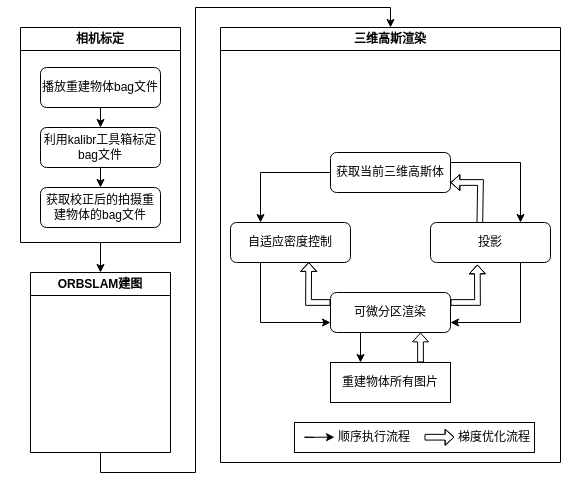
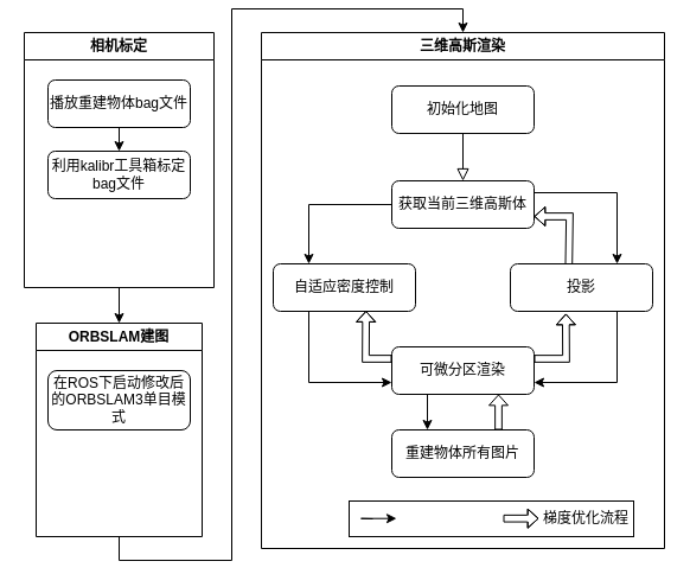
  <mxCell id="0" />
  <mxCell id="1" parent="0" />
  <mxCell id="2" style="edgeStyle=orthogonalEdgeStyle;rounded=0;orthogonalLoop=1;jettySize=auto;html=1;exitX=0.5;exitY=1;exitDx=0;exitDy=0;entryX=0.5;entryY=0;entryDx=0;entryDy=0;" parent="1" source="3" target="10" edge="1"><mxGeometry relative="1" as="geometry" /></mxCell>
  <mxCell id="3" value="相机标定" style="swimlane;whiteSpace=wrap;html=1;" parent="1" vertex="1"><mxGeometry x="20" y="20" width="160" height="215" as="geometry" /></mxCell>
- <mxCell id="4" value="获取校正后的拍摄重建物体的bag文件" style="rounded=1;whiteSpace=wrap;html=1;fontSize=12;glass=0;strokeWidth=1;shadow=0;" parent="3" vertex="1"><mxGeometry x="20" y="160" width="120" height="40" as="geometry" /></mxCell>
  <mxCell id="5" value="利用kalibr工具箱标定bag文件" style="rounded=1;whiteSpace=wrap;html=1;fontSize=12;glass=0;strokeWidth=1;shadow=0;" parent="3" vertex="1"><mxGeometry x="20" y="100" width="120" height="40" as="geometry" /></mxCell>
- <mxCell id="6" style="edgeStyle=orthogonalEdgeStyle;rounded=0;orthogonalLoop=1;jettySize=auto;html=1;exitX=0.5;exitY=1;exitDx=0;exitDy=0;entryX=0.5;entryY=0;entryDx=0;entryDy=0;" parent="3" source="5" target="4" edge="1"><mxGeometry relative="1" as="geometry" /></mxCell>
  <mxCell id="7" value="播放重建物体bag文件" style="rounded=1;whiteSpace=wrap;html=1;fontSize=12;glass=0;strokeWidth=1;shadow=0;" parent="3" vertex="1"><mxGeometry x="20" y="40" width="120" height="40" as="geometry" /></mxCell>
  <mxCell id="8" style="edgeStyle=orthogonalEdgeStyle;rounded=0;orthogonalLoop=1;jettySize=auto;html=1;exitX=0.5;exitY=1;exitDx=0;exitDy=0;entryX=0.5;entryY=0;entryDx=0;entryDy=0;" parent="3" source="7" target="5" edge="1"><mxGeometry relative="1" as="geometry" /></mxCell>
  <mxCell id="9" style="edgeStyle=orthogonalEdgeStyle;rounded=0;orthogonalLoop=1;jettySize=auto;html=1;exitX=0.5;exitY=1;exitDx=0;exitDy=0;entryX=0.5;entryY=0;entryDx=0;entryDy=0;" edge="1" parent="1" source="10" target="26"><mxGeometry relative="1" as="geometry" /></mxCell>
  <mxCell id="10" value="ORBSLAM建图" style="swimlane;whiteSpace=wrap;html=1;" parent="1" vertex="1"><mxGeometry x="30" y="265" width="140" height="180" as="geometry" /></mxCell>
+ <mxCell id="11" value="在ROS下启动修改后的ORBSLAM3单目模式" style="rounded=1;whiteSpace=wrap;html=1;fontSize=12;glass=0;strokeWidth=1;shadow=0;" parent="10" vertex="1"><mxGeometry x="10" y="40" width="120" height="50" as="geometry" /></mxCell>
+ <mxCell id="12" value="初始化地图" style="rounded=1;whiteSpace=wrap;html=1;fontSize=12;glass=0;strokeWidth=1;shadow=0;" vertex="1" parent="1"><mxGeometry x="330" y="65" width="120" height="40" as="geometry" /></mxCell>
  <mxCell id="13" style="edgeStyle=orthogonalEdgeStyle;rounded=0;orthogonalLoop=1;jettySize=auto;html=1;exitX=1;exitY=0.25;exitDx=0;exitDy=0;entryX=0.75;entryY=0;entryDx=0;entryDy=0;" edge="1" parent="1" source="15" target="27"><mxGeometry relative="1" as="geometry" /></mxCell>
  <mxCell id="14" style="edgeStyle=orthogonalEdgeStyle;rounded=0;orthogonalLoop=1;jettySize=auto;html=1;exitX=0;exitY=0.5;exitDx=0;exitDy=0;entryX=0.25;entryY=0;entryDx=0;entryDy=0;" edge="1" parent="1" source="15" target="28"><mxGeometry relative="1" as="geometry" /></mxCell>
  <mxCell id="15" value="获取当前三维高斯体" style="rounded=1;whiteSpace=wrap;html=1;fontSize=12;glass=0;strokeWidth=1;shadow=0;" vertex="1" parent="1"><mxGeometry x="330" y="145" width="120" height="40" as="geometry" /></mxCell>
+ <mxCell id="16" value="" style="rounded=0;html=1;jettySize=auto;orthogonalLoop=1;fontSize=11;endArrow=block;endFill=0;endSize=8;strokeWidth=1;shadow=0;labelBackgroundColor=none;edgeStyle=orthogonalEdgeStyle;entryX=0.5;entryY=0;entryDx=0;entryDy=0;exitX=0.5;exitY=1;exitDx=0;exitDy=0;" edge="1" parent="1" source="12" target="15"><mxGeometry relative="1" as="geometry"><mxPoint x="390" y="115" as="sourcePoint" /><mxPoint x="389.76" y="155" as="targetPoint" /></mxGeometry></mxCell>
  <mxCell id="17" style="edgeStyle=orthogonalEdgeStyle;rounded=0;orthogonalLoop=1;jettySize=auto;html=1;exitX=0.25;exitY=1;exitDx=0;exitDy=0;entryX=0;entryY=0.75;entryDx=0;entryDy=0;" edge="1" parent="1" source="28" target="20"><mxGeometry relative="1" as="geometry" /></mxCell>
  <mxCell id="18" style="edgeStyle=orthogonalEdgeStyle;rounded=0;orthogonalLoop=1;jettySize=auto;html=1;exitX=0.75;exitY=1;exitDx=0;exitDy=0;entryX=1;entryY=0.75;entryDx=0;entryDy=0;" edge="1" parent="1" source="27" target="20"><mxGeometry relative="1" as="geometry" /></mxCell>
  <mxCell id="19" style="edgeStyle=orthogonalEdgeStyle;rounded=0;orthogonalLoop=1;jettySize=auto;html=1;exitX=0.25;exitY=1;exitDx=0;exitDy=0;entryX=0.25;entryY=0;entryDx=0;entryDy=0;" edge="1" parent="1" source="20" target="21"><mxGeometry relative="1" as="geometry"><mxPoint x="390.143" y="355" as="targetPoint" /><Array as="points" /></mxGeometry></mxCell>
  <mxCell id="20" value="可微分区渲染" style="rounded=1;whiteSpace=wrap;html=1;fontSize=12;glass=0;strokeWidth=1;shadow=0;" vertex="1" parent="1"><mxGeometry x="330" y="285" width="120" height="40" as="geometry" /></mxCell>
- <mxCell id="21" value="重建物体所有图片" style="whiteSpace=wrap;html=1;fontSize=12;glass=0;strokeWidth=1;shadow=0;rounded=0;" vertex="1" parent="1"><mxGeometry x="330" y="355" width="120" height="40" as="geometry" /></mxCell>
+ <mxCell id="21" value="重建物体所有图片" style="rounded=1;whiteSpace=wrap;html=1;fontSize=12;glass=0;strokeWidth=1;shadow=0;" vertex="1" parent="1"><mxGeometry x="330" y="355" width="120" height="40" as="geometry" /></mxCell>
  <mxCell id="22" value="" style="shape=flexArrow;endArrow=classic;html=1;rounded=0;exitX=0.75;exitY=0;exitDx=0;exitDy=0;endWidth=9.306;endSize=2.617;width=5.714;entryX=0.75;entryY=1;entryDx=0;entryDy=0;" edge="1" parent="1" source="21" target="20"><mxGeometry width="50" height="50" relative="1" as="geometry"><mxPoint x="520" y="390" as="sourcePoint" /><mxPoint x="520" y="360" as="targetPoint" /></mxGeometry></mxCell>
  <mxCell id="23" value="" style="shape=flexArrow;endArrow=classic;html=1;rounded=0;exitX=1;exitY=0.25;exitDx=0;exitDy=0;endWidth=9.306;endSize=2.617;width=5.714;entryX=0.39;entryY=1.049;entryDx=0;entryDy=0;entryPerimeter=0;" edge="1" parent="1" source="20" target="27"><mxGeometry width="50" height="50" relative="1" as="geometry"><mxPoint x="550" y="335" as="sourcePoint" /><mxPoint x="550" y="305" as="targetPoint" /><Array as="points"><mxPoint x="477" y="295" /></Array></mxGeometry></mxCell>
  <mxCell id="24" value="" style="shape=flexArrow;endArrow=classic;html=1;rounded=0;exitX=0;exitY=0.25;exitDx=0;exitDy=0;endWidth=9.306;endSize=2.617;width=5.714;entryX=0.652;entryY=0.989;entryDx=0;entryDy=0;entryPerimeter=0;" edge="1" parent="1" source="20" target="28"><mxGeometry width="50" height="50" relative="1" as="geometry"><mxPoint x="389.71" y="255" as="sourcePoint" /><mxPoint x="389.71" y="225" as="targetPoint" /><Array as="points"><mxPoint x="308" y="295" /></Array></mxGeometry></mxCell>
  <mxCell id="25" value="" style="shape=flexArrow;endArrow=classic;html=1;rounded=0;exitX=0.411;exitY=0.041;exitDx=0;exitDy=0;endWidth=9.306;endSize=2.617;width=5.714;entryX=1;entryY=0.75;entryDx=0;entryDy=0;exitPerimeter=0;" edge="1" parent="1" source="27" target="15"><mxGeometry width="50" height="50" relative="1" as="geometry"><mxPoint x="450" y="385" as="sourcePoint" /><mxPoint x="480" y="175" as="targetPoint" /><Array as="points"><mxPoint x="480" y="175" /></Array></mxGeometry></mxCell>
  <mxCell id="26" value="三维高斯渲染" style="swimlane;whiteSpace=wrap;html=1;" vertex="1" parent="1"><mxGeometry x="220" y="20" width="340" height="435" as="geometry" /></mxCell>
  <mxCell id="27" value="投影" style="rounded=1;whiteSpace=wrap;html=1;fontSize=12;glass=0;strokeWidth=1;shadow=0;" vertex="1" parent="26"><mxGeometry x="210" y="195" width="120" height="40" as="geometry" /></mxCell>
  <mxCell id="28" value="自适应密度控制" style="rounded=1;whiteSpace=wrap;html=1;fontSize=12;glass=0;strokeWidth=1;shadow=0;" vertex="1" parent="26"><mxGeometry x="10" y="195" width="120" height="40" as="geometry" /></mxCell>
  <mxCell id="29" value="" style="group" vertex="1" connectable="0" parent="26"><mxGeometry x="74" y="395" width="240" height="30" as="geometry" /></mxCell>
  <mxCell id="30" value="" style="rounded=0;whiteSpace=wrap;html=1;" vertex="1" parent="29"><mxGeometry width="240" height="30" as="geometry" /></mxCell>
  <mxCell id="31" value="" style="endArrow=classic;html=1;rounded=0;" edge="1" parent="29"><mxGeometry width="50" height="50" relative="1" as="geometry"><mxPoint x="20" y="15" as="sourcePoint" /><mxPoint x="40" y="14.71" as="targetPoint" /><Array as="points"><mxPoint x="20" y="14.71" /><mxPoint x="10" y="14.71" /></Array></mxGeometry></mxCell>
- <mxCell id="32" value="顺序执行流程" style="text;html=1;align=center;verticalAlign=middle;whiteSpace=wrap;rounded=0;" vertex="1" parent="29"><mxGeometry x="40" width="80" height="30" as="geometry" /></mxCell>
  <mxCell id="33" value="" style="shape=flexArrow;endArrow=classic;html=1;rounded=0;endWidth=9.306;endSize=2.617;width=5.714;entryX=0.75;entryY=1;entryDx=0;entryDy=0;" edge="1" parent="29"><mxGeometry width="50" height="50" relative="1" as="geometry"><mxPoint x="130" y="14.71" as="sourcePoint" /><mxPoint x="160" y="14.71" as="targetPoint" /><Array as="points"><mxPoint x="130" y="14.71" /><mxPoint x="150" y="14.71" /></Array></mxGeometry></mxCell>
  <mxCell id="34" value="梯度优化流程" style="text;html=1;align=center;verticalAlign=middle;whiteSpace=wrap;rounded=0;" vertex="1" parent="29"><mxGeometry x="160" width="80" height="30" as="geometry" /></mxCell>
